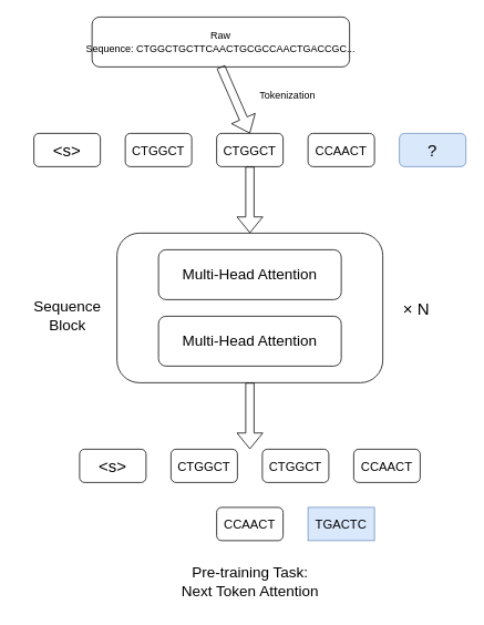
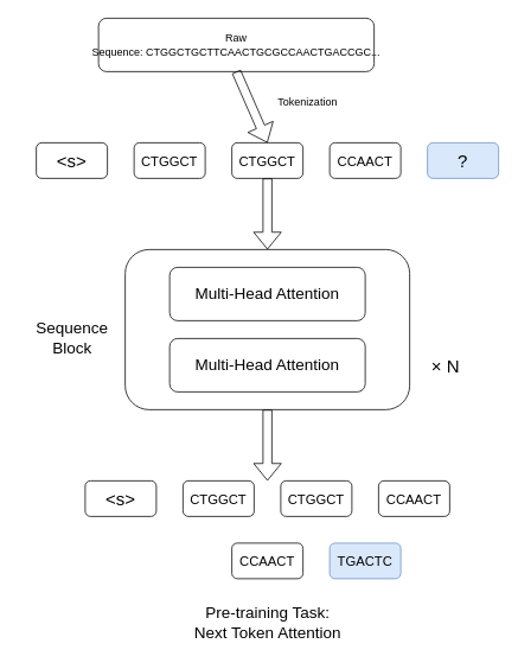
  <mxCell id="0" />
  <mxCell id="1" parent="0" />
  <mxCell id="2" value="Raw Sequence:&amp;nbsp;CTGGCTGCTTCAACTGCGCCAACTGACCGC..." style="rounded=1;whiteSpace=wrap;html=1;" parent="1" vertex="1"><mxGeometry x="110" y="20" width="310" height="60" as="geometry" /></mxCell>
  <mxCell id="3" value="" style="endArrow=classic;html=1;rounded=0;exitX=0.5;exitY=1;exitDx=0;exitDy=0;strokeWidth=1;shape=flexArrow;" parent="1" source="2" edge="1"><mxGeometry width="50" height="50" relative="1" as="geometry"><mxPoint x="300" y="100" as="sourcePoint" /><mxPoint x="300" y="160" as="targetPoint" /></mxGeometry></mxCell>
  <mxCell id="4" value="Tokenization" style="text;html=1;align=center;verticalAlign=middle;resizable=0;points=[];autosize=1;strokeColor=none;fillColor=none;rotation=0;" parent="1" vertex="1"><mxGeometry x="300" y="100" width="90" height="30" as="geometry" /></mxCell>
  <mxCell id="5" value="&lt;font style=&quot;font-size: 20px;&quot;&gt;&amp;lt;s&amp;gt;&lt;/font&gt;" style="rounded=1;whiteSpace=wrap;html=1;" parent="1" vertex="1"><mxGeometry x="40" y="160" width="80" height="40" as="geometry" /></mxCell>
  <mxCell id="6" value="&lt;font style=&quot;font-size: 15px;&quot;&gt;CTGGCT&lt;/font&gt;" style="rounded=1;whiteSpace=wrap;html=1;" parent="1" vertex="1"><mxGeometry x="150" y="160" width="80" height="40" as="geometry" /></mxCell>
  <mxCell id="7" value="&lt;font style=&quot;font-size: 15px;&quot;&gt;CTGGCT&lt;/font&gt;" style="rounded=1;whiteSpace=wrap;html=1;" parent="1" vertex="1"><mxGeometry x="260" y="160" width="80" height="40" as="geometry" /></mxCell>
  <mxCell id="8" value="&lt;font style=&quot;font-size: 15px;&quot;&gt;CCAACT&lt;/font&gt;" style="rounded=1;whiteSpace=wrap;html=1;" vertex="1" parent="1"><mxGeometry x="370" y="160" width="80" height="40" as="geometry" /></mxCell>
  <mxCell id="9" value="&lt;font style=&quot;font-size: 20px;&quot;&gt;?&lt;/font&gt;" style="rounded=1;whiteSpace=wrap;html=1;fillColor=#dae8fc;strokeColor=#6c8ebf;" vertex="1" parent="1"><mxGeometry x="480" y="160" width="80" height="40" as="geometry" /></mxCell>
  <mxCell id="10" value="" style="endArrow=classic;html=1;rounded=0;exitX=0.5;exitY=1;exitDx=0;exitDy=0;strokeWidth=1;shape=flexArrow;" edge="1" parent="1"><mxGeometry width="50" height="50" relative="1" as="geometry"><mxPoint x="300" y="200" as="sourcePoint" /><mxPoint x="300" y="280" as="targetPoint" /></mxGeometry></mxCell>
  <mxCell id="11" value="" style="rounded=1;whiteSpace=wrap;html=1;" vertex="1" parent="1"><mxGeometry x="140" y="280" width="320" height="180" as="geometry" /></mxCell>
  <mxCell id="12" value="&lt;font style=&quot;font-size: 18px;&quot;&gt;Multi-Head Attention&lt;/font&gt;" style="rounded=1;whiteSpace=wrap;html=1;" vertex="1" parent="1"><mxGeometry x="190" y="300" width="220" height="60" as="geometry" /></mxCell>
  <mxCell id="13" value="&lt;font style=&quot;font-size: 18px;&quot;&gt;Multi-Head Attention&lt;/font&gt;" style="rounded=1;whiteSpace=wrap;html=1;" vertex="1" parent="1"><mxGeometry x="190" y="380" width="220" height="60" as="geometry" /></mxCell>
- <mxCell id="14" value="&lt;font style=&quot;font-size: 20px;&quot;&gt;× N&lt;/font&gt;" style="text;html=1;align=center;verticalAlign=middle;resizable=0;points=[];autosize=1;strokeColor=none;fillColor=none;" vertex="1" parent="1"><mxGeometry x="470" y="350" width="60" height="40" as="geometry" /></mxCell>
+ <mxCell id="14" value="&lt;font style=&quot;font-size: 20px;&quot;&gt;× N&lt;/font&gt;" style="text;html=1;align=center;verticalAlign=middle;resizable=0;points=[];autosize=1;strokeColor=none;fillColor=none;" vertex="1" parent="1"><mxGeometry x="470" y="390" width="60" height="40" as="geometry" /></mxCell>
  <mxCell id="15" value="&lt;font style=&quot;font-size: 20px;&quot;&gt;&amp;lt;s&amp;gt;&lt;/font&gt;" style="rounded=1;whiteSpace=wrap;html=1;" vertex="1" parent="1"><mxGeometry x="95" y="540" width="80" height="40" as="geometry" /></mxCell>
  <mxCell id="16" value="&lt;font style=&quot;font-size: 15px;&quot;&gt;CTGGCT&lt;/font&gt;" style="rounded=1;whiteSpace=wrap;html=1;" vertex="1" parent="1"><mxGeometry x="205" y="540" width="80" height="40" as="geometry" /></mxCell>
  <mxCell id="17" value="&lt;font style=&quot;font-size: 15px;&quot;&gt;CTGGCT&lt;/font&gt;" style="rounded=1;whiteSpace=wrap;html=1;" vertex="1" parent="1"><mxGeometry x="315" y="540" width="80" height="40" as="geometry" /></mxCell>
  <mxCell id="18" value="&lt;font style=&quot;font-size: 15px;&quot;&gt;CCAACT&lt;/font&gt;" style="rounded=1;whiteSpace=wrap;html=1;" vertex="1" parent="1"><mxGeometry x="425" y="540" width="80" height="40" as="geometry" /></mxCell>
  <mxCell id="19" value="" style="endArrow=classic;html=1;rounded=0;exitX=0.5;exitY=1;exitDx=0;exitDy=0;strokeWidth=1;shape=flexArrow;" edge="1" parent="1"><mxGeometry width="50" height="50" relative="1" as="geometry"><mxPoint x="300" y="460" as="sourcePoint" /><mxPoint x="300" y="540" as="targetPoint" /></mxGeometry></mxCell>
  <mxCell id="20" value="&lt;font style=&quot;font-size: 15px;&quot;&gt;CCAACT&lt;/font&gt;" style="rounded=1;whiteSpace=wrap;html=1;" vertex="1" parent="1"><mxGeometry x="260" y="610" width="80" height="40" as="geometry" /></mxCell>
- <mxCell id="21" value="&lt;font style=&quot;font-size: 15px;&quot;&gt;TGACTC&lt;/font&gt;" style="whiteSpace=wrap;html=1;fillColor=#dae8fc;strokeColor=#6c8ebf;rounded=0;" vertex="1" parent="1"><mxGeometry x="370" y="610" width="80" height="40" as="geometry" /></mxCell>
+ <mxCell id="21" value="&lt;font style=&quot;font-size: 15px;&quot;&gt;TGACTC&lt;/font&gt;" style="rounded=1;whiteSpace=wrap;html=1;fillColor=#dae8fc;strokeColor=#6c8ebf;" vertex="1" parent="1"><mxGeometry x="370" y="610" width="80" height="40" as="geometry" /></mxCell>
  <mxCell id="22" value="&lt;font style=&quot;font-size: 18px;&quot;&gt;Pre-training Task:&lt;/font&gt;&lt;div&gt;&lt;font style=&quot;font-size: 18px;&quot;&gt;Next Token Attention&lt;/font&gt;&lt;/div&gt;" style="text;html=1;align=center;verticalAlign=middle;resizable=0;points=[];autosize=1;strokeColor=none;fillColor=none;" vertex="1" parent="1"><mxGeometry x="200" y="670" width="200" height="60" as="geometry" /></mxCell>
  <mxCell id="23" value="&lt;font style=&quot;font-size: 18px;&quot;&gt;Sequence&lt;/font&gt;&lt;div&gt;&lt;font style=&quot;font-size: 18px;&quot;&gt;Block&lt;/font&gt;&lt;/div&gt;" style="text;html=1;align=center;verticalAlign=middle;resizable=0;points=[];autosize=1;strokeColor=none;fillColor=none;" vertex="1" parent="1"><mxGeometry x="20" y="350" width="120" height="60" as="geometry" /></mxCell>
